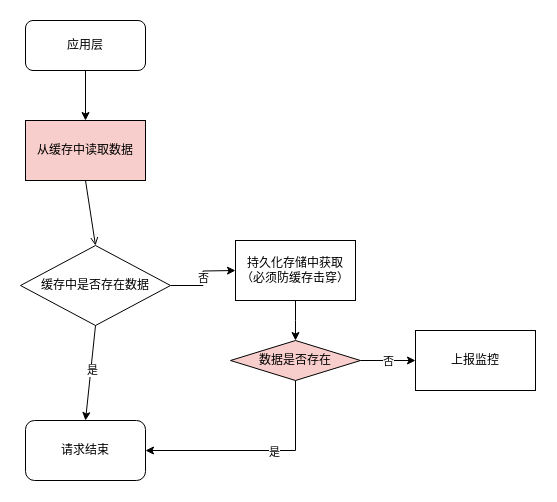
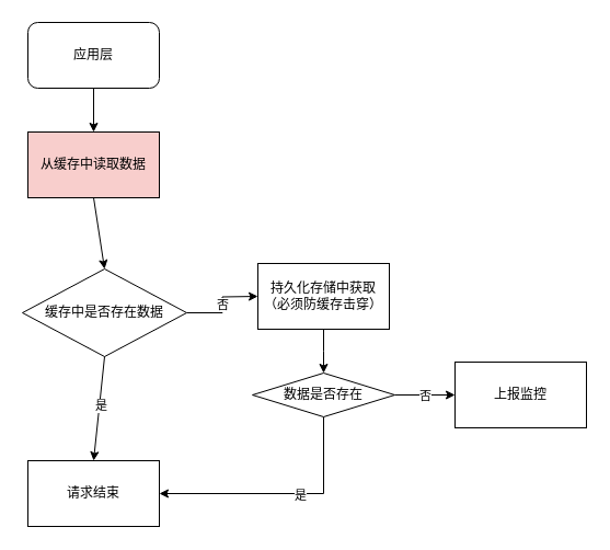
  <mxCell id="0" />
  <mxCell id="1" parent="0" />
- <mxCell id="2" value="应用层" style="rounded=1;whiteSpace=wrap;html=1;" vertex="1" parent="1"><mxGeometry x="25" y="20" width="120" height="50" as="geometry" /></mxCell>
+ <mxCell id="2" value="应用层" style="rounded=1;whiteSpace=wrap;html=1;" vertex="1" parent="1"><mxGeometry x="25" y="20" width="120" height="60" as="geometry" /></mxCell>
  <mxCell id="3" value="从缓存中读取数据" style="rounded=0;whiteSpace=wrap;html=1;fillColor=#f8cecc;" vertex="1" parent="1"><mxGeometry x="25" y="120" width="120" height="60" as="geometry" /></mxCell>
  <mxCell id="4" value="" style="endArrow=classic;html=1;rounded=0;exitX=0.5;exitY=1;exitDx=0;exitDy=0;" edge="1" parent="1" source="2" target="3"><mxGeometry width="50" height="50" relative="1" as="geometry"><mxPoint x="155" y="270" as="sourcePoint" /><mxPoint x="205" y="220" as="targetPoint" /></mxGeometry></mxCell>
  <mxCell id="5" value="否" style="edgeStyle=orthogonalEdgeStyle;rounded=0;orthogonalLoop=1;jettySize=auto;html=1;exitX=1;exitY=0.5;exitDx=0;exitDy=0;" edge="1" parent="1" source="6"><mxGeometry relative="1" as="geometry"><mxPoint x="235" y="270" as="targetPoint" /></mxGeometry></mxCell>
  <mxCell id="6" value="缓存中是否存在数据" style="rhombus;whiteSpace=wrap;html=1;" vertex="1" parent="1"><mxGeometry x="20" y="245" width="150" height="80" as="geometry" /></mxCell>
- <mxCell id="7" value="" style="endArrow=open;html=1;rounded=0;exitX=0.5;exitY=1;exitDx=0;exitDy=0;entryX=0.5;entryY=0;entryDx=0;entryDy=0;" edge="1" parent="1" source="3" target="6"><mxGeometry width="50" height="50" relative="1" as="geometry"><mxPoint x="135" y="280" as="sourcePoint" /><mxPoint x="185" y="230" as="targetPoint" /></mxGeometry></mxCell>
+ <mxCell id="7" value="" style="endArrow=classic;html=1;rounded=0;exitX=0.5;exitY=1;exitDx=0;exitDy=0;entryX=0.5;entryY=0;entryDx=0;entryDy=0;" edge="1" parent="1" source="3" target="6"><mxGeometry width="50" height="50" relative="1" as="geometry"><mxPoint x="135" y="280" as="sourcePoint" /><mxPoint x="185" y="230" as="targetPoint" /></mxGeometry></mxCell>
  <mxCell id="8" value="" style="endArrow=classic;html=1;rounded=0;exitX=0.5;exitY=1;exitDx=0;exitDy=0;entryX=0.5;entryY=0;entryDx=0;entryDy=0;" edge="1" parent="1" source="6" target="10"><mxGeometry width="50" height="50" relative="1" as="geometry"><mxPoint x="85" y="370" as="sourcePoint" /><mxPoint x="85" y="360" as="targetPoint" /></mxGeometry></mxCell>
  <mxCell id="9" value="是" style="edgeLabel;html=1;align=center;verticalAlign=middle;resizable=0;points=[];" vertex="1" connectable="0" parent="8"><mxGeometry x="-0.36" y="1" relative="1" as="geometry"><mxPoint x="-1" y="14" as="offset" /></mxGeometry></mxCell>
- <mxCell id="10" value="请求结束" style="rounded=1;whiteSpace=wrap;html=1;" vertex="1" parent="1"><mxGeometry x="25" y="420" width="120" height="60" as="geometry" /></mxCell>
+ <mxCell id="10" value="请求结束" style="whiteSpace=wrap;html=1;rounded=0;" vertex="1" parent="1"><mxGeometry x="25" y="420" width="120" height="60" as="geometry" /></mxCell>
  <mxCell id="11" style="edgeStyle=orthogonalEdgeStyle;rounded=0;orthogonalLoop=1;jettySize=auto;html=1;exitX=0.5;exitY=1;exitDx=0;exitDy=0;" edge="1" parent="1" source="12"><mxGeometry relative="1" as="geometry"><mxPoint x="295" y="340" as="targetPoint" /></mxGeometry></mxCell>
  <mxCell id="12" value="持久化存储中获取（必须防缓存击穿）" style="rounded=0;whiteSpace=wrap;html=1;" vertex="1" parent="1"><mxGeometry x="235" y="240" width="120" height="60" as="geometry" /></mxCell>
  <mxCell id="13" style="edgeStyle=orthogonalEdgeStyle;rounded=0;orthogonalLoop=1;jettySize=auto;html=1;exitX=0.5;exitY=1;exitDx=0;exitDy=0;entryX=1;entryY=0.5;entryDx=0;entryDy=0;" edge="1" parent="1" source="16" target="10"><mxGeometry relative="1" as="geometry"><mxPoint x="295" y="430" as="targetPoint" /></mxGeometry></mxCell>
  <mxCell id="14" value="是" style="edgeLabel;html=1;align=center;verticalAlign=middle;resizable=0;points=[];" vertex="1" connectable="0" parent="13"><mxGeometry x="-0.16" y="1" relative="1" as="geometry"><mxPoint as="offset" /></mxGeometry></mxCell>
  <mxCell id="15" value="否" style="edgeStyle=orthogonalEdgeStyle;rounded=0;orthogonalLoop=1;jettySize=auto;html=1;exitX=1;exitY=0.5;exitDx=0;exitDy=0;" edge="1" parent="1" source="16"><mxGeometry relative="1" as="geometry"><mxPoint x="415" y="360" as="targetPoint" /></mxGeometry></mxCell>
- <mxCell id="16" value="数据是否存在" style="rhombus;whiteSpace=wrap;html=1;fillColor=#f8cecc;" vertex="1" parent="1"><mxGeometry x="230" y="340" width="130" height="40" as="geometry" /></mxCell>
+ <mxCell id="16" value="数据是否存在" style="rhombus;whiteSpace=wrap;html=1;" vertex="1" parent="1"><mxGeometry x="230" y="340" width="130" height="40" as="geometry" /></mxCell>
  <mxCell id="17" value="上报监控" style="rounded=0;whiteSpace=wrap;html=1;" vertex="1" parent="1"><mxGeometry x="415" y="330" width="120" height="60" as="geometry" /></mxCell>
